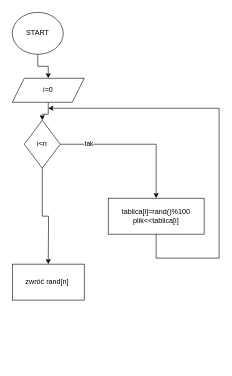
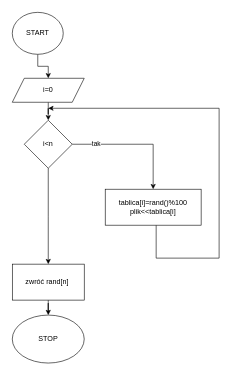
  <mxCell id="0" />
  <mxCell id="1" parent="0" />
  <mxCell id="2" value="" style="edgeStyle=orthogonalEdgeStyle;rounded=0;orthogonalLoop=1;jettySize=auto;html=1;" edge="1" parent="1" source="3" target="5"><mxGeometry relative="1" as="geometry" /></mxCell>
  <mxCell id="3" value="START" style="ellipse;whiteSpace=wrap;html=1;" vertex="1" parent="1"><mxGeometry x="20" y="20" width="85" height="70" as="geometry" /></mxCell>
  <mxCell id="4" value="" style="edgeStyle=orthogonalEdgeStyle;rounded=0;orthogonalLoop=1;jettySize=auto;html=1;" edge="1" parent="1" source="5" target="8"><mxGeometry relative="1" as="geometry" /></mxCell>
  <mxCell id="5" value="i=0" style="shape=parallelogram;perimeter=parallelogramPerimeter;whiteSpace=wrap;html=1;fixedSize=1;" vertex="1" parent="1"><mxGeometry x="20" y="130" width="120" height="40" as="geometry" /></mxCell>
  <mxCell id="6" value="tak" style="edgeStyle=orthogonalEdgeStyle;rounded=0;orthogonalLoop=1;jettySize=auto;html=1;" edge="1" parent="1" source="8" target="10"><mxGeometry x="-0.619" relative="1" as="geometry"><mxPoint as="offset" /></mxGeometry></mxCell>
  <mxCell id="7" value="" style="edgeStyle=orthogonalEdgeStyle;rounded=0;orthogonalLoop=1;jettySize=auto;html=1;" edge="1" parent="1" source="8"><mxGeometry relative="1" as="geometry"><mxPoint x="80" y="440" as="targetPoint" /></mxGeometry></mxCell>
- <mxCell id="8" value="i&amp;lt;n" style="rhombus;whiteSpace=wrap;html=1;" vertex="1" parent="1"><mxGeometry x="40" y="200" width="60" height="80" as="geometry" /></mxCell>
+ <mxCell id="8" value="i&amp;lt;n" style="rhombus;whiteSpace=wrap;html=1;" vertex="1" parent="1"><mxGeometry x="40" y="200" width="80" height="80" as="geometry" /></mxCell>
  <mxCell id="9" style="edgeStyle=orthogonalEdgeStyle;rounded=0;orthogonalLoop=1;jettySize=auto;html=1;" edge="1" parent="1" source="10"><mxGeometry relative="1" as="geometry"><mxPoint x="80" y="180" as="targetPoint" /><Array as="points"><mxPoint x="260" y="430" /><mxPoint x="365" y="430" /></Array></mxGeometry></mxCell>
- <mxCell id="10" value="tablica[i]=rand()%100&lt;br&gt;plik&amp;lt;&amp;lt;tablica[i]" style="whiteSpace=wrap;html=1;" vertex="1" parent="1"><mxGeometry x="180" y="330" width="160" height="60" as="geometry" /></mxCell>
+ <mxCell id="10" value="tablica[i]=rand()%100&lt;br&gt;plik&amp;lt;&amp;lt;tablica[i]" style="whiteSpace=wrap;html=1;" vertex="1" parent="1"><mxGeometry x="175" y="315" width="160" height="60" as="geometry" /></mxCell>
+ <mxCell id="11" value="" style="edgeStyle=orthogonalEdgeStyle;rounded=0;orthogonalLoop=1;jettySize=auto;html=1;" edge="1" parent="1" source="12" target="13"><mxGeometry relative="1" as="geometry" /></mxCell>
  <mxCell id="12" value="zwróć rand[n]&amp;nbsp;" style="rounded=0;whiteSpace=wrap;html=1;" vertex="1" parent="1"><mxGeometry x="20" y="440" width="120" height="60" as="geometry" /></mxCell>
+ <mxCell id="13" value="STOP" style="ellipse;whiteSpace=wrap;html=1;rounded=0;" vertex="1" parent="1"><mxGeometry x="20" y="525" width="120" height="80" as="geometry" /></mxCell>
